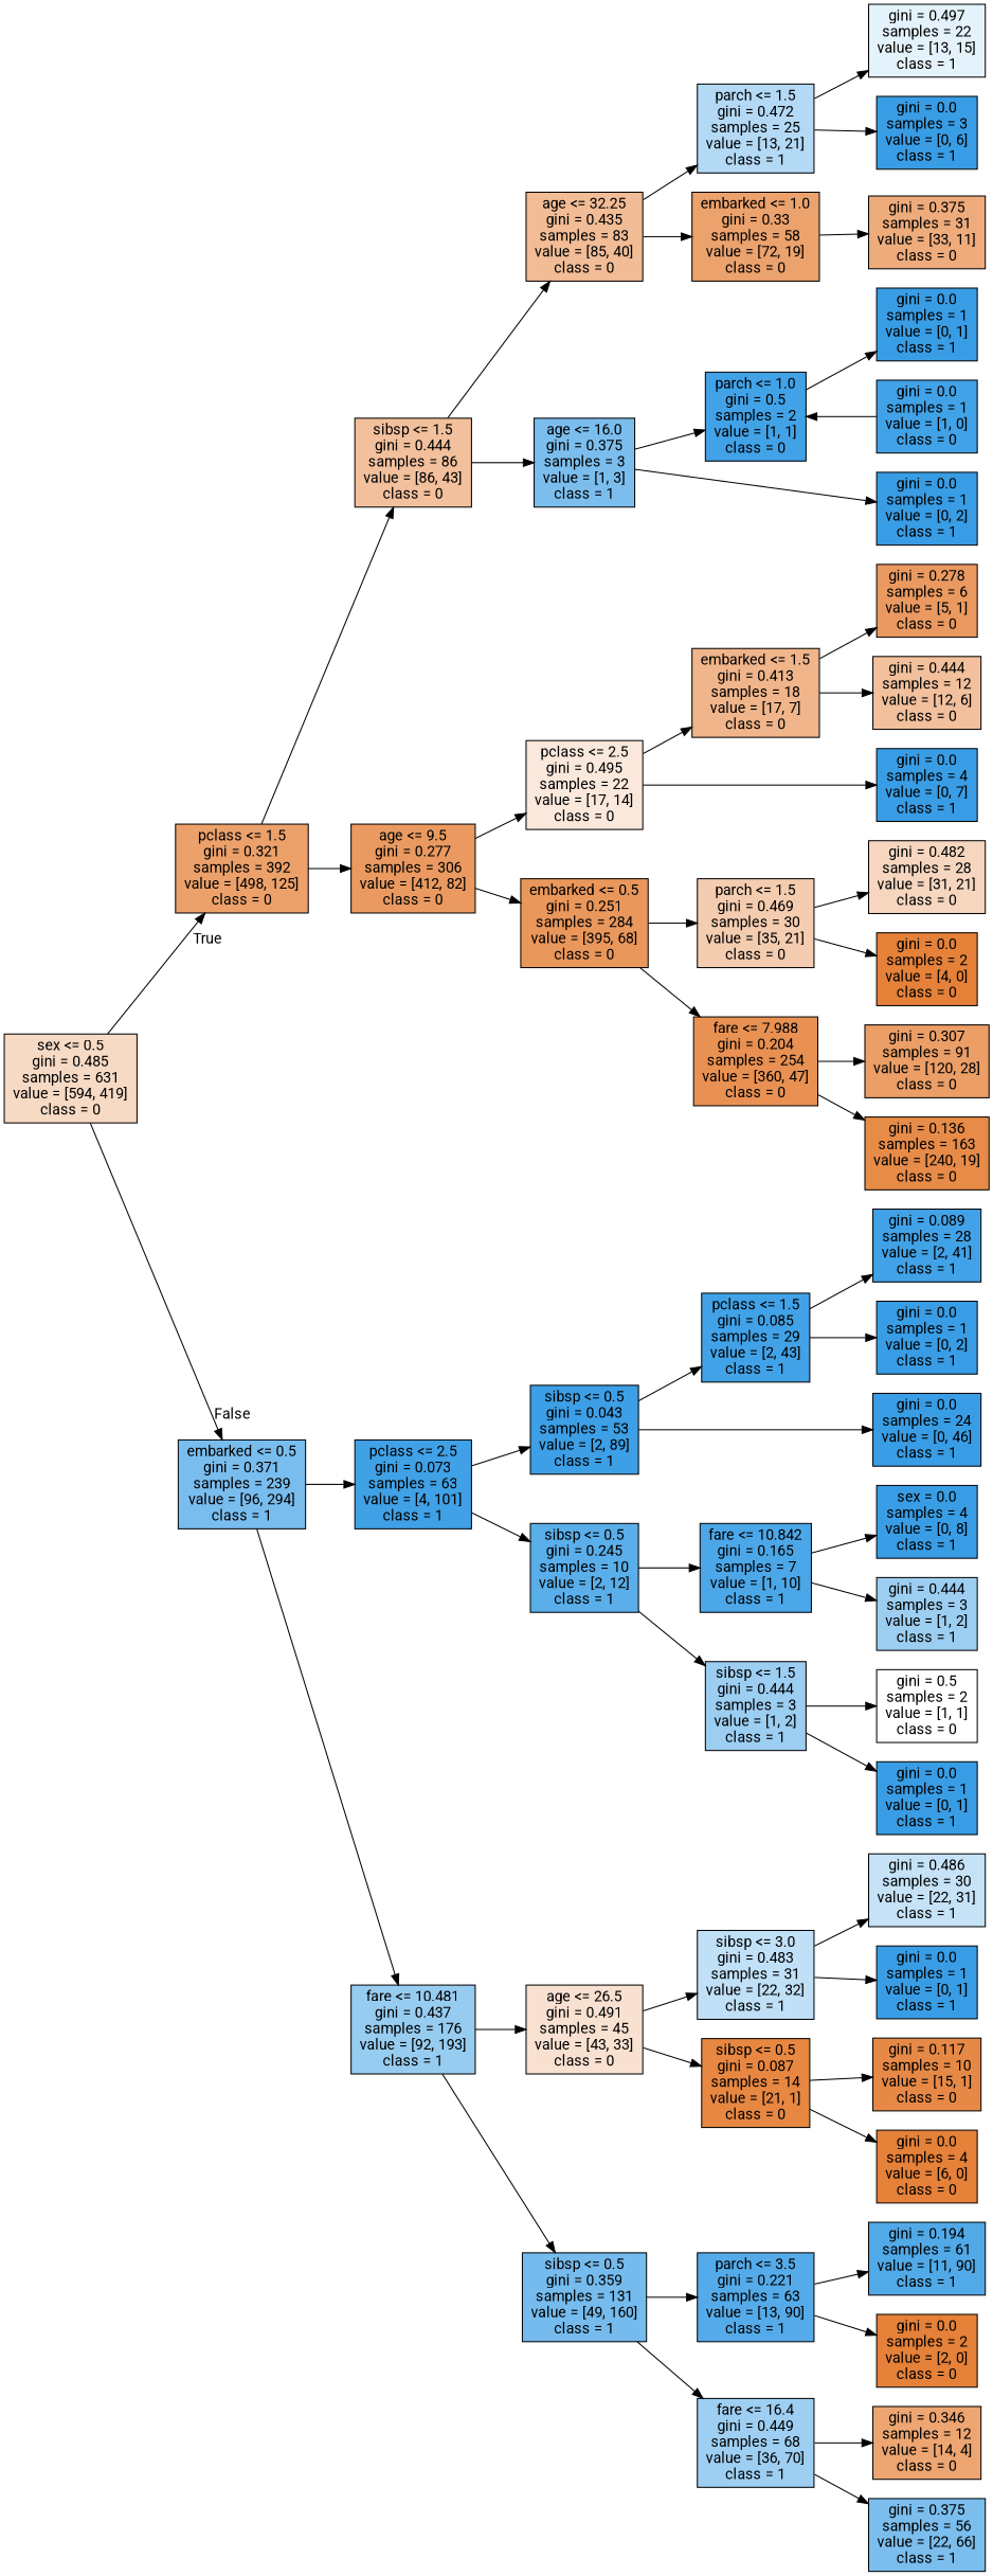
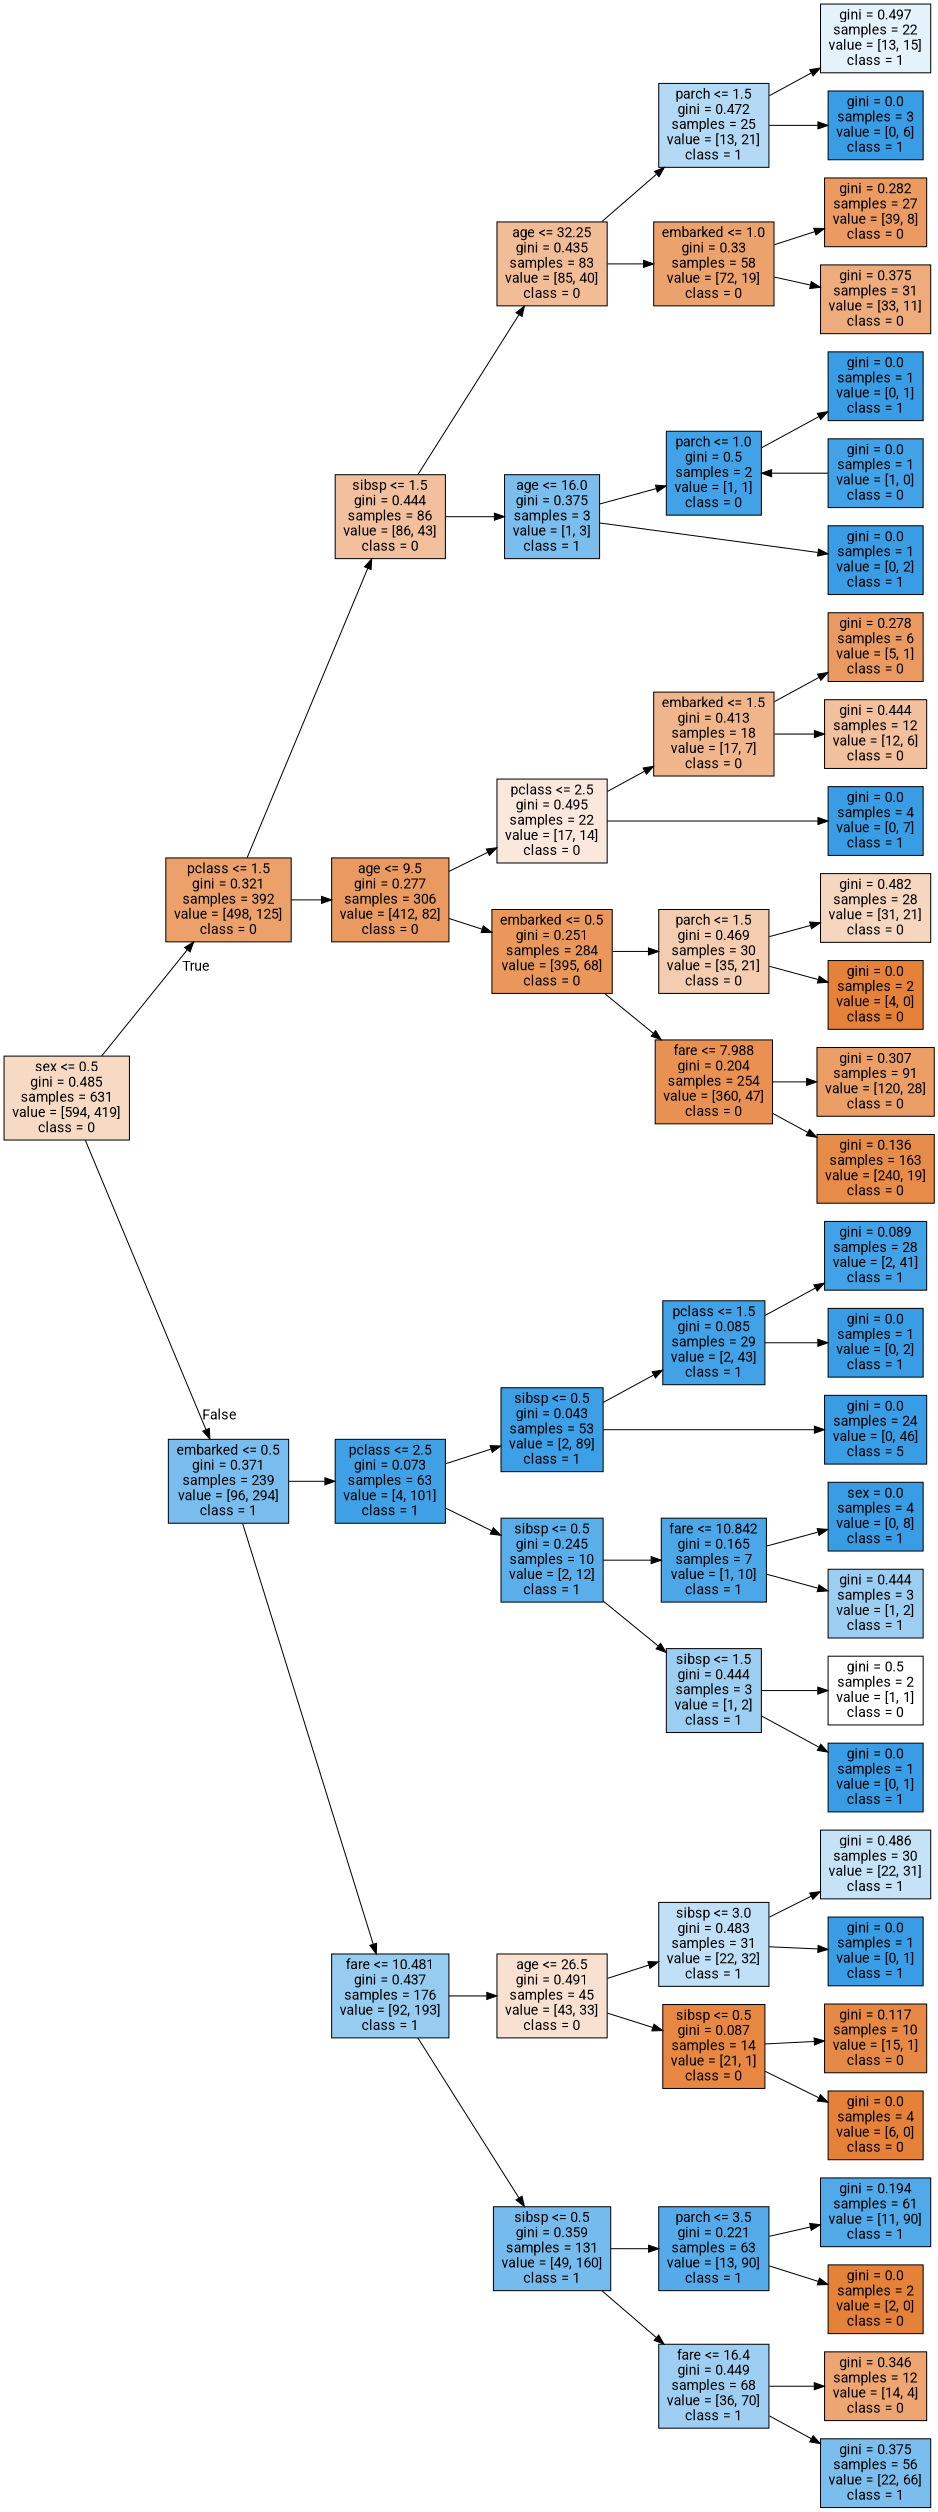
  digraph {
    fontname=Roboto
    rankdir=LR
    ranksep=equally
    splines=polyline
    node [color=black fillcolor="#399de5ff" fontname=Roboto shape=box style=filled]
    edge [fontname=Roboto]
    n1 [fillcolor="#e581394b" label="sex <= 0.5\ngini = 0.485\nsamples = 631\nvalue = [594, 419]\nclass = 0"]
    n2 [fillcolor="#e58139bf" label="pclass <= 1.5\ngini = 0.321\nsamples = 392\nvalue = [498, 125]\nclass = 0"]
    n3 [fillcolor="#399de5ac" label="embarked <= 0.5\ngini = 0.371\nsamples = 239\nvalue = [96, 294]\nclass = 1"]
    n4 [fillcolor="#e581397f" label="sibsp <= 1.5\ngini = 0.444\nsamples = 86\nvalue = [86, 43]\nclass = 0"]
    n5 [fillcolor="#e58139cc" label="age <= 9.5\ngini = 0.277\nsamples = 306\nvalue = [412, 82]\nclass = 0"]
    n6 [fillcolor="#399de5f5" label="pclass <= 2.5\ngini = 0.073\nsamples = 63\nvalue = [4, 101]\nclass = 1"]
    n7 [fillcolor="#399de585" label="fare <= 10.481\ngini = 0.437\nsamples = 176\nvalue = [92, 193]\nclass = 1"]
    n8 [fillcolor="#e5813987" label="age <= 32.25\ngini = 0.435\nsamples = 83\nvalue = [85, 40]\nclass = 0"]
    n9 [fillcolor="#399de5aa" label="age <= 16.0\ngini = 0.375\nsamples = 3\nvalue = [1, 3]\nclass = 1"]
    n10 [fillcolor="#e581392d" label="pclass <= 2.5\ngini = 0.495\nsamples = 22\nvalue = [17, 14]\nclass = 0"]
    n11 [fillcolor="#e58139d3" label="embarked <= 0.5\ngini = 0.251\nsamples = 284\nvalue = [395, 68]\nclass = 0"]
    n12 [fillcolor="#399de5f9" label="sibsp <= 0.5\ngini = 0.043\nsamples = 53\nvalue = [2, 89]\nclass = 1"]
    n13 [fillcolor="#399de5d4" label="sibsp <= 0.5\ngini = 0.245\nsamples = 10\nvalue = [2, 12]\nclass = 1"]
    n14 [fillcolor="#e581393b" label="age <= 26.5\ngini = 0.491\nsamples = 45\nvalue = [43, 33]\nclass = 0"]
    n15 [fillcolor="#399de5b1" label="sibsp <= 0.5\ngini = 0.359\nsamples = 131\nvalue = [49, 160]\nclass = 1"]
    n16 [fillcolor="#399de561" label="parch <= 1.5\ngini = 0.472\nsamples = 25\nvalue = [13, 21]\nclass = 1"]
    n17 [fillcolor="#e58139bc" label="embarked <= 1.0\ngini = 0.33\nsamples = 58\nvalue = [72, 19]\nclass = 0"]
    n18 [fillcolor="#399de5f3" label="parch <= 1.0\ngini = 0.5\nsamples = 2\nvalue = [1, 1]\nclass = 0"]
    n19 [fillcolor="#e5813996" label="embarked <= 1.5\ngini = 0.413\nsamples = 18\nvalue = [17, 7]\nclass = 0"]
    n20 [fillcolor="#e5813966" label="parch <= 1.5\ngini = 0.469\nsamples = 30\nvalue = [35, 21]\nclass = 0"]
    n21 [fillcolor="#e58139de" label="fare <= 7.988\ngini = 0.204\nsamples = 254\nvalue = [360, 47]\nclass = 0"]
    n22 [fillcolor="#399de5f3" label="pclass <= 1.5\ngini = 0.085\nsamples = 29\nvalue = [2, 43]\nclass = 1"]
    n23 [fillcolor="#399de5e6" label="fare <= 10.842\ngini = 0.165\nsamples = 7\nvalue = [1, 10]\nclass = 1"]
    n24 [fillcolor="#399de57f" label="sibsp <= 1.5\ngini = 0.444\nsamples = 3\nvalue = [1, 2]\nclass = 1"]
    n25 [fillcolor="#399de550" label="sibsp <= 3.0\ngini = 0.483\nsamples = 31\nvalue = [22, 32]\nclass = 1"]
    n26 [fillcolor="#e58139f3" label="sibsp <= 0.5\ngini = 0.087\nsamples = 14\nvalue = [21, 1]\nclass = 0"]
    n27 [fillcolor="#399de5da" label="parch <= 3.5\ngini = 0.221\nsamples = 63\nvalue = [13, 90]\nclass = 1"]
    n28 [fillcolor="#399de57c" label="fare <= 16.4\ngini = 0.449\nsamples = 68\nvalue = [36, 70]\nclass = 1"]
    n29 [fillcolor="#399de522" label="gini = 0.497\nsamples = 22\nvalue = [13, 15]\nclass = 1"]
    n30 [label="gini = 0.0\nsamples = 3\nvalue = [0, 6]\nclass = 1"]
+   n31 [fillcolor="#e58139cb" label="gini = 0.282\nsamples = 27\nvalue = [39, 8]\nclass = 0"]
    n32 [fillcolor="#e58139aa" label="gini = 0.375\nsamples = 31\nvalue = [33, 11]\nclass = 0"]
    n33 [label="gini = 0.0\nsamples = 1\nvalue = [0, 2]\nclass = 1"]
    n34 [label="gini = 0.0\nsamples = 1\nvalue = [0, 1]\nclass = 1"]
    n35 [fillcolor="#399de5f3" label="gini = 0.0\nsamples = 1\nvalue = [1, 0]\nclass = 0"]
    n36 [label="gini = 0.0\nsamples = 4\nvalue = [0, 7]\nclass = 1"]
    n37 [fillcolor="#e58139cc" label="gini = 0.278\nsamples = 6\nvalue = [5, 1]\nclass = 0"]
    n38 [fillcolor="#e581397f" label="gini = 0.444\nsamples = 12\nvalue = [12, 6]\nclass = 0"]
    n39 [fillcolor="#e5813952" label="gini = 0.482\nsamples = 28\nvalue = [31, 21]\nclass = 0"]
    n40 [fillcolor="#e58139ff" label="gini = 0.0\nsamples = 2\nvalue = [4, 0]\nclass = 0"]
    n41 [fillcolor="#e58139c4" label="gini = 0.307\nsamples = 91\nvalue = [120, 28]\nclass = 0"]
    n42 [fillcolor="#e58139eb" label="gini = 0.136\nsamples = 163\nvalue = [240, 19]\nclass = 0"]
    n43 [fillcolor="#399de5f3" label="gini = 0.089\nsamples = 28\nvalue = [2, 41]\nclass = 1"]
    n44 [label="gini = 0.0\nsamples = 1\nvalue = [0, 2]\nclass = 1"]
-   n45 [label="gini = 0.0\nsamples = 24\nvalue = [0, 46]\nclass = 1"]
+   n45 [label="gini = 0.0\nsamples = 24\nvalue = [0, 46]\nclass = 5"]
    n46 [label="sex = 0.0\nsamples = 4\nvalue = [0, 8]\nclass = 1"]
    n47 [fillcolor="#399de57f" label="gini = 0.444\nsamples = 3\nvalue = [1, 2]\nclass = 1"]
    n48 [fillcolor="#e5813900" label="gini = 0.5\nsamples = 2\nvalue = [1, 1]\nclass = 0"]
    n49 [label="gini = 0.0\nsamples = 1\nvalue = [0, 1]\nclass = 1"]
    n50 [fillcolor="#399de54a" label="gini = 0.486\nsamples = 30\nvalue = [22, 31]\nclass = 1"]
    n51 [label="gini = 0.0\nsamples = 1\nvalue = [0, 1]\nclass = 1"]
    n52 [fillcolor="#e58139ee" label="gini = 0.117\nsamples = 10\nvalue = [15, 1]\nclass = 0"]
    n53 [fillcolor="#e58139ff" label="gini = 0.0\nsamples = 4\nvalue = [6, 0]\nclass = 0"]
    n54 [fillcolor="#399de5e0" label="gini = 0.194\nsamples = 61\nvalue = [11, 90]\nclass = 1"]
    n55 [fillcolor="#e58139ff" label="gini = 0.0\nsamples = 2\nvalue = [2, 0]\nclass = 0"]
    n56 [fillcolor="#e58139b6" label="gini = 0.346\nsamples = 12\nvalue = [14, 4]\nclass = 0"]
    n57 [fillcolor="#399de5aa" label="gini = 0.375\nsamples = 56\nvalue = [22, 66]\nclass = 1"]
    subgraph sub_1 {
      rank=same
      n1
    }
    subgraph sub_2 {
      rank=same
      n2
      n3
    }
    subgraph sub_3 {
      rank=same
      n4
      n5
      n6
      n7
    }
    subgraph sub_4 {
      rank=same
      n8
      n9
      n10
      n11
      n12
      n13
      n14
      n15
    }
    subgraph sub_5 {
      rank=same
      n16
      n17
      n18
      n19
      n20
      n21
      n22
      n23
      n24
      n25
      n26
      n27
      n28
    }
    subgraph sub_6 {
      rank=same
      n29
      n30
+     n31
      n32
      n33
      n34
      n35
      n36
      n37
      n38
      n39
      n40
      n41
      n42
      n43
      n44
      n45
      n46
      n47
      n48
      n49
      n50
      n51
      n52
      n53
      n54
      n55
      n56
      n57
    }
    n1 -> n2 [headlabel=True labelangle=45 labeldistance=2.5]
    n1 -> n3 [headlabel=False labelangle=-45 labeldistance=2.5]
    n2 -> n4
    n2 -> n5
    n3 -> n6
    n3 -> n7
    n4 -> n8
    n4 -> n9
    n5 -> n10
    n5 -> n11
    n6 -> n12
    n6 -> n13
    n7 -> n14
    n7 -> n15
    n8 -> n16
    n8 -> n17
    n9 -> n18
    n9 -> n33
    n10 -> n19
    n10 -> n36
    n11 -> n20
    n11 -> n21
    n12 -> n22
    n12 -> n45
    n13 -> n23
    n13 -> n24
    n14 -> n25
    n14 -> n26
    n15 -> n27
    n15 -> n28
    n16 -> n29
    n16 -> n30
+   n17 -> n31
    n17 -> n32
    n18 -> n34
    n19 -> n37
    n19 -> n38
    n20 -> n39
    n20 -> n40
    n21 -> n41
    n21 -> n42
    n22 -> n43
    n22 -> n44
    n23 -> n46
    n23 -> n47
    n24 -> n48
    n24 -> n49
    n25 -> n50
    n25 -> n51
    n26 -> n52
    n26 -> n53
    n27 -> n54
    n27 -> n55
    n28 -> n56
    n28 -> n57
    n35 -> n18
  }
